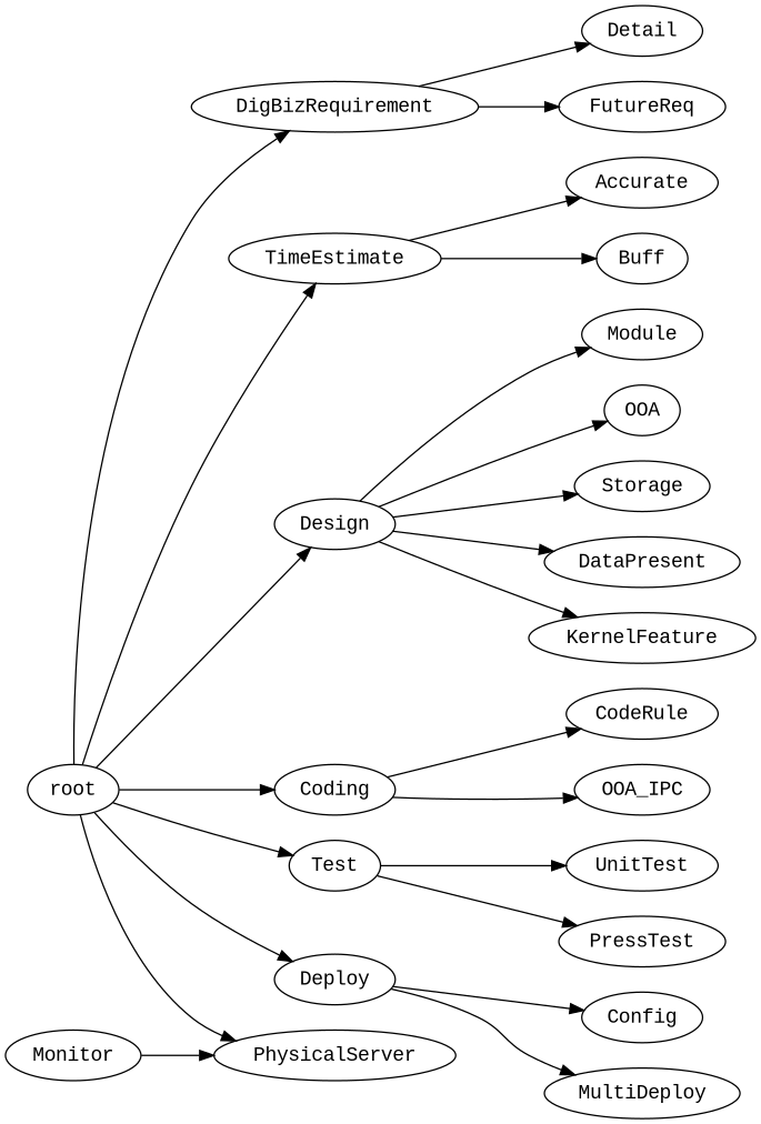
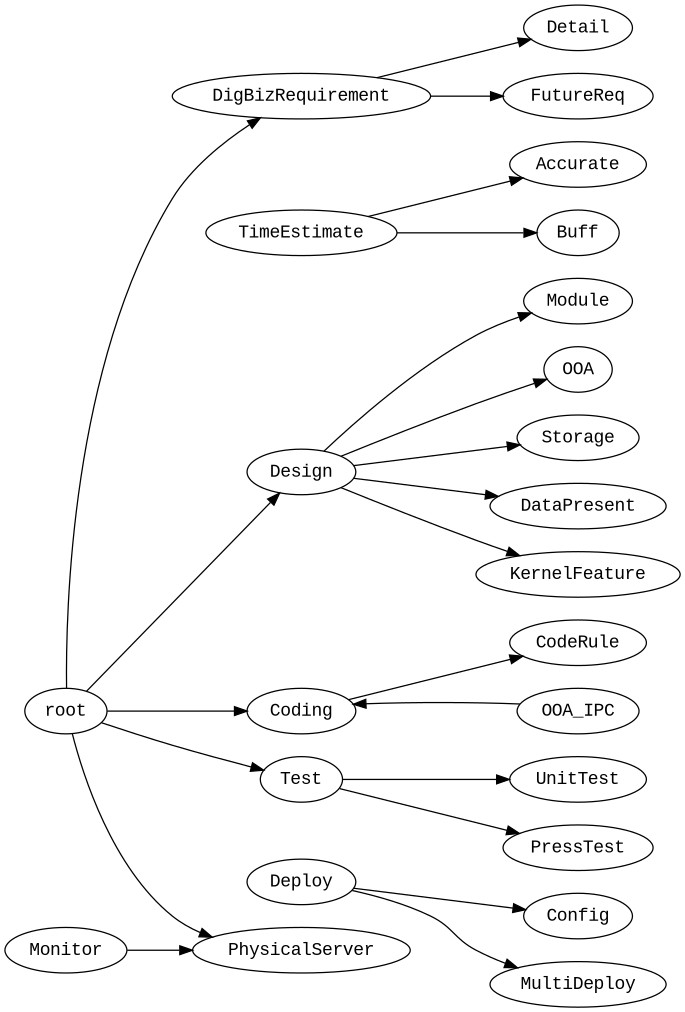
  digraph {
    fontname="Liberation Mono"
    rankdir=LR
    node [fontname="Liberation Mono"]
    edge [fontname="Liberation Mono"]
    root
    DigBizRequirement
    TimeEstimate
    Design
    Coding
    Test
    Deploy
    PhysicalServer
    Detail
    FutureReq
    Accurate
    Buff
    Module
    n14 [label=OOA]
    Storage
    DataPresent
    KernelFeature
    CodeRule
    n19 [label=OOA_IPC]
    UnitTest
    PressTest
    Config
    MultiDeploy
    Monitor
    root -> DigBizRequirement
-   root -> TimeEstimate
    root -> Design
    root -> Coding
    root -> Test
-   root -> Deploy
    root -> PhysicalServer
    DigBizRequirement -> Detail
    DigBizRequirement -> FutureReq
    TimeEstimate -> Accurate
    TimeEstimate -> Buff
    Design -> Module
    Design -> n14
    Design -> Storage
    Design -> DataPresent
    Design -> KernelFeature
    Coding -> CodeRule
-   Coding -> n19
+   n19 -> Coding
    Test -> UnitTest
    Test -> PressTest
    Deploy -> Config
    Deploy -> MultiDeploy
    Monitor -> PhysicalServer
  }
